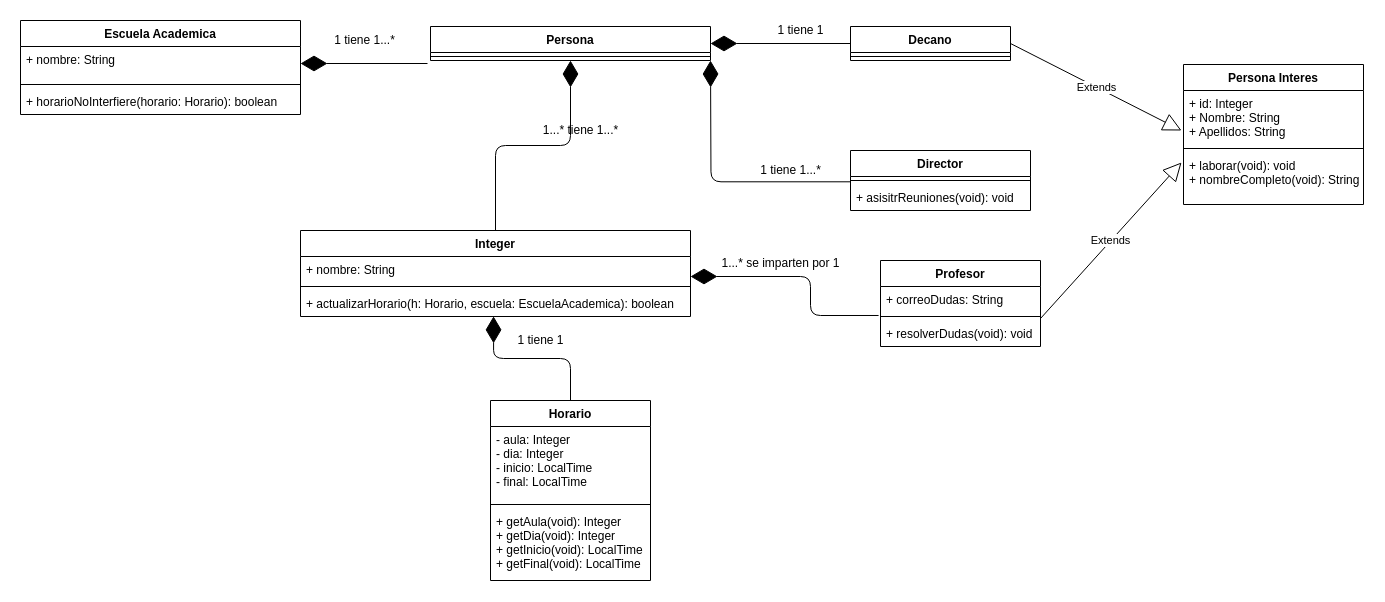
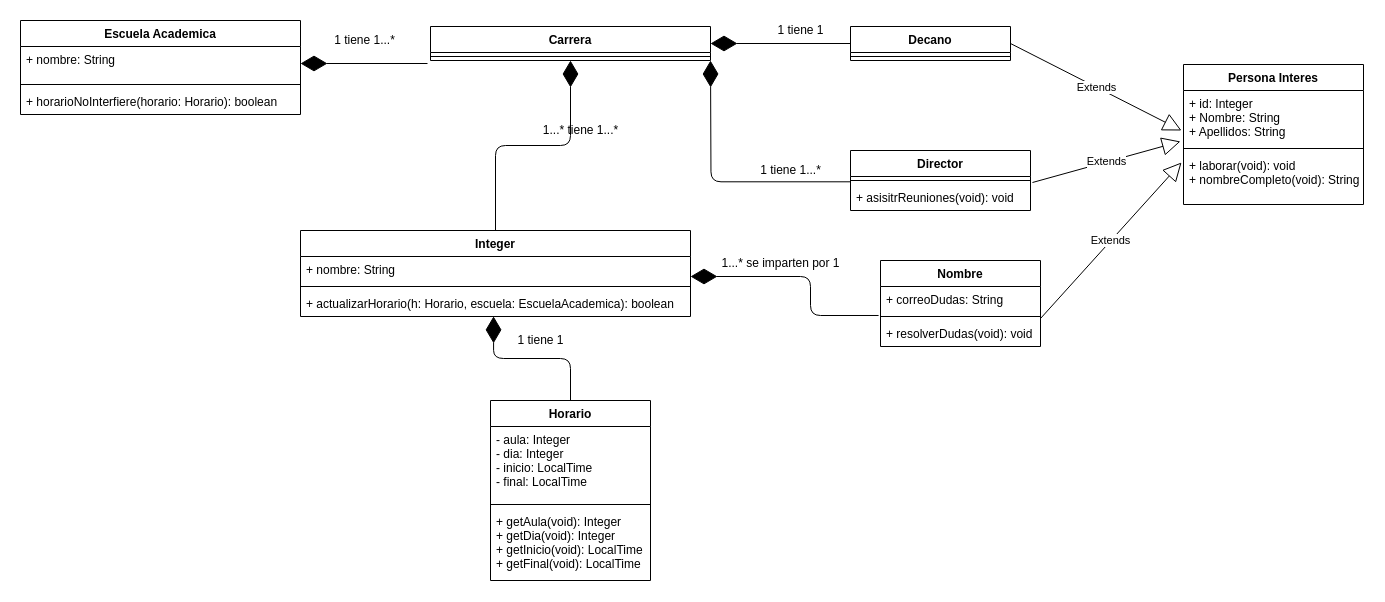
  <mxCell id="0" />
  <mxCell id="1" parent="0" />
  <mxCell id="2" value="Escuela Academica" style="swimlane;fontStyle=1;align=center;verticalAlign=top;childLayout=stackLayout;horizontal=1;startSize=26;horizontalStack=0;resizeParent=1;resizeParentMax=0;resizeLast=0;collapsible=1;marginBottom=0;" parent="1" vertex="1"><mxGeometry x="20" y="20" width="280" height="94" as="geometry" /></mxCell>
  <mxCell id="3" value="+ nombre: String" style="text;strokeColor=none;fillColor=none;align=left;verticalAlign=top;spacingLeft=4;spacingRight=4;overflow=hidden;rotatable=0;points=[[0,0.5],[1,0.5]];portConstraint=eastwest;" parent="2" vertex="1"><mxGeometry y="26" width="280" height="34" as="geometry" /></mxCell>
  <mxCell id="4" value="" style="line;strokeWidth=1;fillColor=none;align=left;verticalAlign=middle;spacingTop=-1;spacingLeft=3;spacingRight=3;rotatable=0;labelPosition=right;points=[];portConstraint=eastwest;" parent="2" vertex="1"><mxGeometry y="60" width="280" height="8" as="geometry" /></mxCell>
  <mxCell id="5" value="+ horarioNoInterfiere(horario: Horario): boolean" style="text;strokeColor=none;fillColor=none;align=left;verticalAlign=top;spacingLeft=4;spacingRight=4;overflow=hidden;rotatable=0;points=[[0,0.5],[1,0.5]];portConstraint=eastwest;" parent="2" vertex="1"><mxGeometry y="68" width="280" height="26" as="geometry" /></mxCell>
- <mxCell id="6" value="Persona" style="swimlane;fontStyle=1;align=center;verticalAlign=top;childLayout=stackLayout;horizontal=1;startSize=26;horizontalStack=0;resizeParent=1;resizeParentMax=0;resizeLast=0;collapsible=1;marginBottom=0;" parent="1" vertex="1"><mxGeometry x="430" y="26" width="280" height="34" as="geometry" /></mxCell>
+ <mxCell id="6" value="Carrera" style="swimlane;fontStyle=1;align=center;verticalAlign=top;childLayout=stackLayout;horizontal=1;startSize=26;horizontalStack=0;resizeParent=1;resizeParentMax=0;resizeLast=0;collapsible=1;marginBottom=0;" parent="1" vertex="1"><mxGeometry x="430" y="26" width="280" height="34" as="geometry" /></mxCell>
  <mxCell id="7" value="" style="line;strokeWidth=1;fillColor=none;align=left;verticalAlign=middle;spacingTop=-1;spacingLeft=3;spacingRight=3;rotatable=0;labelPosition=right;points=[];portConstraint=eastwest;" parent="6" vertex="1"><mxGeometry y="26" width="280" height="8" as="geometry" /></mxCell>
  <mxCell id="8" value="" style="endArrow=diamondThin;endFill=1;endSize=24;html=1;entryX=1;entryY=0.5;entryDx=0;entryDy=0;" parent="1" target="3" edge="1"><mxGeometry width="160" relative="1" as="geometry"><mxPoint x="427" y="63" as="sourcePoint" /><mxPoint x="440" y="320" as="targetPoint" /></mxGeometry></mxCell>
  <mxCell id="9" value="Integer" style="swimlane;fontStyle=1;align=center;verticalAlign=top;childLayout=stackLayout;horizontal=1;startSize=26;horizontalStack=0;resizeParent=1;resizeParentMax=0;resizeLast=0;collapsible=1;marginBottom=0;" parent="1" vertex="1"><mxGeometry x="300" y="230" width="390" height="86" as="geometry" /></mxCell>
  <mxCell id="10" value="+ nombre: String" style="text;strokeColor=none;fillColor=none;align=left;verticalAlign=top;spacingLeft=4;spacingRight=4;overflow=hidden;rotatable=0;points=[[0,0.5],[1,0.5]];portConstraint=eastwest;" parent="9" vertex="1"><mxGeometry y="26" width="390" height="26" as="geometry" /></mxCell>
  <mxCell id="11" value="" style="line;strokeWidth=1;fillColor=none;align=left;verticalAlign=middle;spacingTop=-1;spacingLeft=3;spacingRight=3;rotatable=0;labelPosition=right;points=[];portConstraint=eastwest;" parent="9" vertex="1"><mxGeometry y="52" width="390" height="8" as="geometry" /></mxCell>
  <mxCell id="12" value="+ actualizarHorario(h: Horario, escuela: EscuelaAcademica): boolean" style="text;strokeColor=none;fillColor=none;align=left;verticalAlign=top;spacingLeft=4;spacingRight=4;overflow=hidden;rotatable=0;points=[[0,0.5],[1,0.5]];portConstraint=eastwest;" parent="9" vertex="1"><mxGeometry y="60" width="390" height="26" as="geometry" /></mxCell>
  <mxCell id="13" value="" style="endArrow=diamondThin;endFill=1;endSize=24;html=1;entryX=0.5;entryY=1;entryDx=0;entryDy=0;exitX=0.5;exitY=0;exitDx=0;exitDy=0;edgeStyle=orthogonalEdgeStyle;" parent="1" source="9" target="6" edge="1"><mxGeometry width="160" relative="1" as="geometry"><mxPoint x="441.96" y="71.99" as="sourcePoint" /><mxPoint x="350" y="73" as="targetPoint" /></mxGeometry></mxCell>
  <mxCell id="14" value="1 tiene 1...*" style="text;html=1;align=center;verticalAlign=middle;resizable=0;points=[];autosize=1;strokeColor=none;" parent="1" vertex="1"><mxGeometry x="324" y="30" width="80" height="20" as="geometry" /></mxCell>
  <mxCell id="15" value="1...* tiene 1...*" style="text;html=1;align=center;verticalAlign=middle;resizable=0;points=[];autosize=1;strokeColor=none;" parent="1" vertex="1"><mxGeometry x="535" y="120" width="90" height="20" as="geometry" /></mxCell>
  <mxCell id="16" value="Decano" style="swimlane;fontStyle=1;align=center;verticalAlign=top;childLayout=stackLayout;horizontal=1;startSize=26;horizontalStack=0;resizeParent=1;resizeParentMax=0;resizeLast=0;collapsible=1;marginBottom=0;" parent="1" vertex="1"><mxGeometry x="850" y="26" width="160" height="34" as="geometry" /></mxCell>
  <mxCell id="17" value="" style="line;strokeWidth=1;fillColor=none;align=left;verticalAlign=middle;spacingTop=-1;spacingLeft=3;spacingRight=3;rotatable=0;labelPosition=right;points=[];portConstraint=eastwest;" parent="16" vertex="1"><mxGeometry y="26" width="160" height="8" as="geometry" /></mxCell>
  <mxCell id="18" value="Director" style="swimlane;fontStyle=1;align=center;verticalAlign=top;childLayout=stackLayout;horizontal=1;startSize=26;horizontalStack=0;resizeParent=1;resizeParentMax=0;resizeLast=0;collapsible=1;marginBottom=0;" parent="1" vertex="1"><mxGeometry x="850" y="150" width="180" height="60" as="geometry" /></mxCell>
  <mxCell id="19" value="" style="line;strokeWidth=1;fillColor=none;align=left;verticalAlign=middle;spacingTop=-1;spacingLeft=3;spacingRight=3;rotatable=0;labelPosition=right;points=[];portConstraint=eastwest;" parent="18" vertex="1"><mxGeometry y="26" width="180" height="8" as="geometry" /></mxCell>
  <mxCell id="20" value="+ asisitrReuniones(void): void" style="text;strokeColor=none;fillColor=none;align=left;verticalAlign=top;spacingLeft=4;spacingRight=4;overflow=hidden;rotatable=0;points=[[0,0.5],[1,0.5]];portConstraint=eastwest;" parent="18" vertex="1"><mxGeometry y="34" width="180" height="26" as="geometry" /></mxCell>
  <mxCell id="21" value="Persona Interes" style="swimlane;fontStyle=1;align=center;verticalAlign=top;childLayout=stackLayout;horizontal=1;startSize=26;horizontalStack=0;resizeParent=1;resizeParentMax=0;resizeLast=0;collapsible=1;marginBottom=0;" parent="1" vertex="1"><mxGeometry x="1183" y="64" width="180" height="140" as="geometry" /></mxCell>
  <mxCell id="22" value="+ id: Integer&#10;+ Nombre: String&#10;+ Apellidos: String" style="text;strokeColor=none;fillColor=none;align=left;verticalAlign=top;spacingLeft=4;spacingRight=4;overflow=hidden;rotatable=0;points=[[0,0.5],[1,0.5]];portConstraint=eastwest;" parent="21" vertex="1"><mxGeometry y="26" width="180" height="54" as="geometry" /></mxCell>
  <mxCell id="23" value="" style="line;strokeWidth=1;fillColor=none;align=left;verticalAlign=middle;spacingTop=-1;spacingLeft=3;spacingRight=3;rotatable=0;labelPosition=right;points=[];portConstraint=eastwest;" parent="21" vertex="1"><mxGeometry y="80" width="180" height="8" as="geometry" /></mxCell>
  <mxCell id="24" value="+ laborar(void): void&#10;+ nombreCompleto(void): String" style="text;strokeColor=none;fillColor=none;align=left;verticalAlign=top;spacingLeft=4;spacingRight=4;overflow=hidden;rotatable=0;points=[[0,0.5],[1,0.5]];portConstraint=eastwest;" parent="21" vertex="1"><mxGeometry y="88" width="180" height="52" as="geometry" /></mxCell>
- <mxCell id="25" value="Profesor" style="swimlane;fontStyle=1;align=center;verticalAlign=top;childLayout=stackLayout;horizontal=1;startSize=26;horizontalStack=0;resizeParent=1;resizeParentMax=0;resizeLast=0;collapsible=1;marginBottom=0;" parent="1" vertex="1"><mxGeometry x="880" y="260" width="160" height="86" as="geometry" /></mxCell>
+ <mxCell id="25" value="Nombre" style="swimlane;fontStyle=1;align=center;verticalAlign=top;childLayout=stackLayout;horizontal=1;startSize=26;horizontalStack=0;resizeParent=1;resizeParentMax=0;resizeLast=0;collapsible=1;marginBottom=0;" parent="1" vertex="1"><mxGeometry x="880" y="260" width="160" height="86" as="geometry" /></mxCell>
  <mxCell id="26" value="+ correoDudas: String" style="text;strokeColor=none;fillColor=none;align=left;verticalAlign=top;spacingLeft=4;spacingRight=4;overflow=hidden;rotatable=0;points=[[0,0.5],[1,0.5]];portConstraint=eastwest;" parent="25" vertex="1"><mxGeometry y="26" width="160" height="26" as="geometry" /></mxCell>
  <mxCell id="27" value="" style="line;strokeWidth=1;fillColor=none;align=left;verticalAlign=middle;spacingTop=-1;spacingLeft=3;spacingRight=3;rotatable=0;labelPosition=right;points=[];portConstraint=eastwest;" parent="25" vertex="1"><mxGeometry y="52" width="160" height="8" as="geometry" /></mxCell>
  <mxCell id="28" value="+ resolverDudas(void): void" style="text;strokeColor=none;fillColor=none;align=left;verticalAlign=top;spacingLeft=4;spacingRight=4;overflow=hidden;rotatable=0;points=[[0,0.5],[1,0.5]];portConstraint=eastwest;" parent="25" vertex="1"><mxGeometry y="60" width="160" height="26" as="geometry" /></mxCell>
  <mxCell id="29" value="Extends" style="endArrow=block;endSize=16;endFill=0;html=1;exitX=1;exitY=0.5;exitDx=0;exitDy=0;" parent="1" source="16" edge="1"><mxGeometry width="160" relative="1" as="geometry"><mxPoint x="1043" y="10" as="sourcePoint" /><mxPoint x="1181" y="130" as="targetPoint" /></mxGeometry></mxCell>
+ <mxCell id="30" value="Extends" style="endArrow=block;endSize=16;endFill=0;html=1;exitX=1.011;exitY=-0.077;exitDx=0;exitDy=0;exitPerimeter=0;entryX=-0.017;entryY=0.944;entryDx=0;entryDy=0;entryPerimeter=0;" parent="1" source="20" target="22" edge="1"><mxGeometry width="160" relative="1" as="geometry"><mxPoint x="1020" y="57" as="sourcePoint" /><mxPoint x="1183" y="150" as="targetPoint" /></mxGeometry></mxCell>
  <mxCell id="31" value="Extends" style="endArrow=block;endSize=16;endFill=0;html=1;exitX=1;exitY=1.231;exitDx=0;exitDy=0;exitPerimeter=0;entryX=-0.011;entryY=0.192;entryDx=0;entryDy=0;entryPerimeter=0;" parent="1" source="26" target="24" edge="1"><mxGeometry width="160" relative="1" as="geometry"><mxPoint x="1030" y="67" as="sourcePoint" /><mxPoint x="1183" y="150" as="targetPoint" /></mxGeometry></mxCell>
  <mxCell id="32" value="" style="endArrow=diamondThin;endFill=1;endSize=24;html=1;entryX=1;entryY=0.5;entryDx=0;entryDy=0;exitX=0;exitY=0.5;exitDx=0;exitDy=0;edgeStyle=orthogonalEdgeStyle;" parent="1" source="16" target="6" edge="1"><mxGeometry width="160" relative="1" as="geometry"><mxPoint x="600" y="340" as="sourcePoint" /><mxPoint x="710" y="79" as="targetPoint" /></mxGeometry></mxCell>
  <mxCell id="33" value="1 tiene 1" style="text;html=1;align=center;verticalAlign=middle;resizable=0;points=[];autosize=1;strokeColor=none;" parent="1" vertex="1"><mxGeometry x="770" y="20" width="60" height="20" as="geometry" /></mxCell>
  <mxCell id="34" value="" style="endArrow=diamondThin;endFill=1;endSize=24;html=1;exitX=-0.002;exitY=0.664;exitDx=0;exitDy=0;exitPerimeter=0;edgeStyle=orthogonalEdgeStyle;" parent="1" source="19" edge="1"><mxGeometry width="160" relative="1" as="geometry"><mxPoint x="810" y="181" as="sourcePoint" /><mxPoint x="710" y="60" as="targetPoint" /></mxGeometry></mxCell>
  <mxCell id="35" value="1 tiene 1...*" style="text;html=1;align=center;verticalAlign=middle;resizable=0;points=[];autosize=1;strokeColor=none;" parent="1" vertex="1"><mxGeometry x="750" y="160" width="80" height="20" as="geometry" /></mxCell>
  <mxCell id="36" value="" style="endArrow=diamondThin;endFill=1;endSize=24;html=1;exitX=-0.012;exitY=1.115;exitDx=0;exitDy=0;exitPerimeter=0;edgeStyle=orthogonalEdgeStyle;" parent="1" source="26" edge="1"><mxGeometry width="160" relative="1" as="geometry"><mxPoint x="470" y="220" as="sourcePoint" /><mxPoint x="690" y="276" as="targetPoint" /><Array as="points"><mxPoint x="810" y="315" /><mxPoint x="810" y="276" /></Array></mxGeometry></mxCell>
  <mxCell id="37" value="1...* se imparten por 1" style="text;html=1;align=center;verticalAlign=middle;resizable=0;points=[];autosize=1;strokeColor=none;" parent="1" vertex="1"><mxGeometry x="715" y="253" width="130" height="20" as="geometry" /></mxCell>
  <mxCell id="38" value="Horario" style="swimlane;fontStyle=1;align=center;verticalAlign=top;childLayout=stackLayout;horizontal=1;startSize=26;horizontalStack=0;resizeParent=1;resizeParentMax=0;resizeLast=0;collapsible=1;marginBottom=0;" parent="1" vertex="1"><mxGeometry x="490" y="400" width="160" height="180" as="geometry" /></mxCell>
  <mxCell id="39" value="- aula: Integer&#10;- dia: Integer&#10;- inicio: LocalTime&#10;- final: LocalTime" style="text;strokeColor=none;fillColor=none;align=left;verticalAlign=top;spacingLeft=4;spacingRight=4;overflow=hidden;rotatable=0;points=[[0,0.5],[1,0.5]];portConstraint=eastwest;" parent="38" vertex="1"><mxGeometry y="26" width="160" height="74" as="geometry" /></mxCell>
  <mxCell id="40" value="" style="line;strokeWidth=1;fillColor=none;align=left;verticalAlign=middle;spacingTop=-1;spacingLeft=3;spacingRight=3;rotatable=0;labelPosition=right;points=[];portConstraint=eastwest;" parent="38" vertex="1"><mxGeometry y="100" width="160" height="8" as="geometry" /></mxCell>
  <mxCell id="41" value="+ getAula(void): Integer&#10;+ getDia(void): Integer&#10;+ getInicio(void): LocalTime&#10;+ getFinal(void): LocalTime&#10;" style="text;strokeColor=none;fillColor=none;align=left;verticalAlign=top;spacingLeft=4;spacingRight=4;overflow=hidden;rotatable=0;points=[[0,0.5],[1,0.5]];portConstraint=eastwest;" parent="38" vertex="1"><mxGeometry y="108" width="160" height="72" as="geometry" /></mxCell>
  <mxCell id="42" value="" style="endArrow=diamondThin;endFill=1;endSize=24;html=1;exitX=0.5;exitY=0;exitDx=0;exitDy=0;edgeStyle=orthogonalEdgeStyle;entryX=0.495;entryY=0.994;entryDx=0;entryDy=0;entryPerimeter=0;" parent="1" source="38" target="12" edge="1"><mxGeometry width="160" relative="1" as="geometry"><mxPoint x="573" y="390" as="sourcePoint" /><mxPoint x="573" y="310" as="targetPoint" /></mxGeometry></mxCell>
  <mxCell id="43" value="1 tiene 1" style="text;html=1;align=center;verticalAlign=middle;resizable=0;points=[];autosize=1;strokeColor=none;" vertex="1" parent="1"><mxGeometry x="510" y="330" width="60" height="20" as="geometry" /></mxCell>
